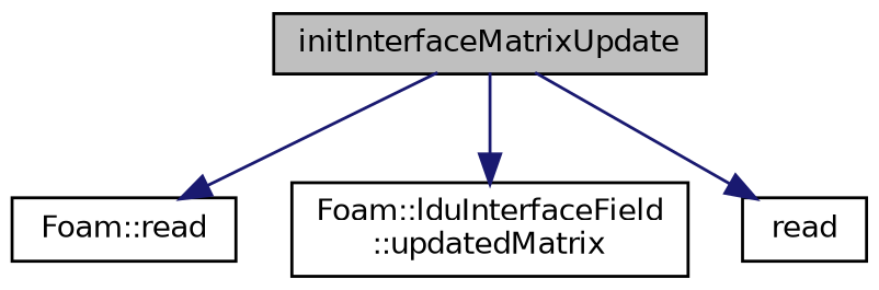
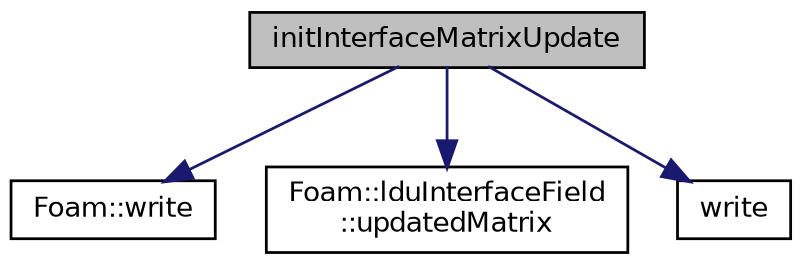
  digraph {
    rankdir=TB
    node [color=black fontname=Helvetica fontsize=10 shape=record]
    edge [color=midnightblue fontname=Helvetica fontsize=10 labelfontname=Helvetica labelfontsize=10 style=solid]
    n1 [fillcolor=grey75 fontcolor=black height=0.2 label=initInterfaceMatrixUpdate style=filled width=0.4]
-   n2 [height=0.2 label="Foam::read" width=0.4]
+   n2 [height=0.2 label="Foam::write" width=0.4]
    n3 [height=0.2 label="Foam::lduInterfaceField\l::updatedMatrix" width=0.4]
-   n4 [height=0.2 label=read width=0.4]
+   n4 [height=0.2 label=write width=0.4]
    n1 -> n2
    n1 -> n3
    n1 -> n4
  }
